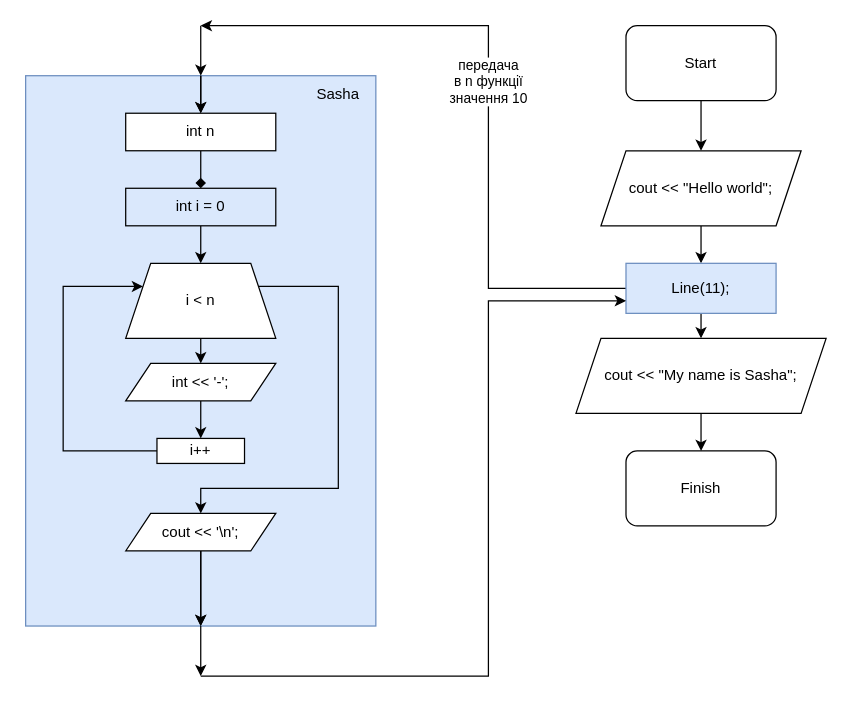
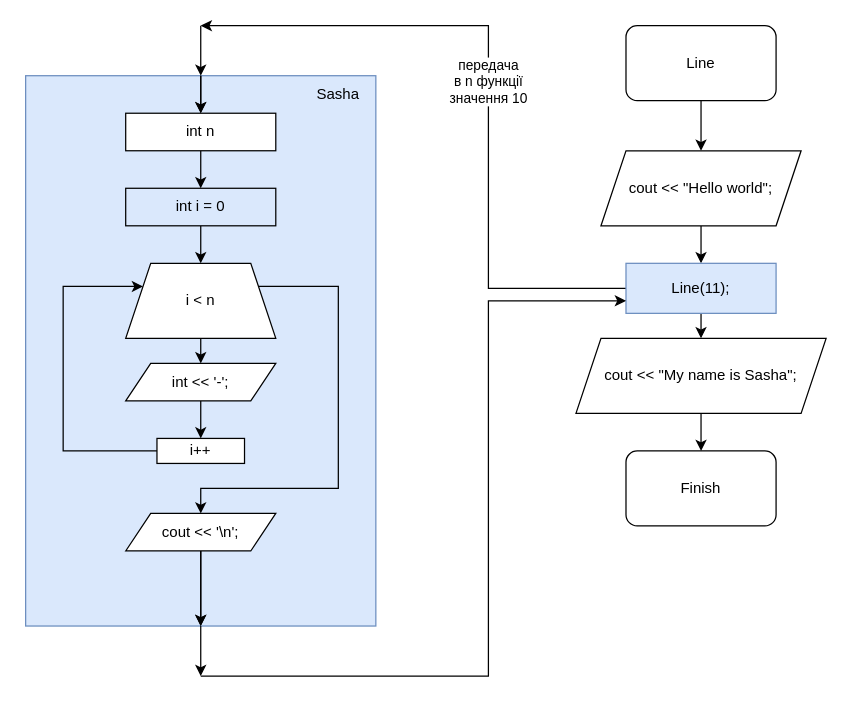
  <mxCell id="0" />
  <mxCell id="1" parent="0" />
  <mxCell id="2" value="" style="rounded=0;whiteSpace=wrap;html=1;fillColor=#dae8fc;strokeColor=#6c8ebf;" vertex="1" parent="1"><mxGeometry x="20" y="60" width="280" height="440" as="geometry" /></mxCell>
  <mxCell id="3" style="edgeStyle=orthogonalEdgeStyle;rounded=0;orthogonalLoop=1;jettySize=auto;html=1;exitX=0.5;exitY=1;exitDx=0;exitDy=0;" edge="1" parent="1" source="4" target="26"><mxGeometry relative="1" as="geometry"><mxPoint x="560" y="120" as="targetPoint" /></mxGeometry></mxCell>
- <mxCell id="4" value="Start" style="rounded=1;whiteSpace=wrap;html=1;" vertex="1" parent="1"><mxGeometry x="500" y="20" width="120" height="60" as="geometry" /></mxCell>
+ <mxCell id="4" value="Line" style="rounded=1;whiteSpace=wrap;html=1;" vertex="1" parent="1"><mxGeometry x="500" y="20" width="120" height="60" as="geometry" /></mxCell>
  <mxCell id="5" value="Finish" style="rounded=1;whiteSpace=wrap;html=1;" vertex="1" parent="1"><mxGeometry x="500" y="360" width="120" height="60" as="geometry" /></mxCell>
  <mxCell id="6" style="edgeStyle=orthogonalEdgeStyle;rounded=0;orthogonalLoop=1;jettySize=auto;html=1;exitX=0.5;exitY=1;exitDx=0;exitDy=0;" edge="1" parent="1" source="2"><mxGeometry relative="1" as="geometry"><mxPoint x="160" y="540" as="targetPoint" /></mxGeometry></mxCell>
  <mxCell id="7" style="edgeStyle=orthogonalEdgeStyle;rounded=0;orthogonalLoop=1;jettySize=auto;html=1;exitX=0.5;exitY=0;exitDx=0;exitDy=0;entryX=0.5;entryY=0;entryDx=0;entryDy=0;" edge="1" parent="1" source="2" target="11"><mxGeometry relative="1" as="geometry" /></mxCell>
  <mxCell id="8" style="edgeStyle=orthogonalEdgeStyle;rounded=0;orthogonalLoop=1;jettySize=auto;html=1;exitX=0.5;exitY=0;exitDx=0;exitDy=0;entryX=0.5;entryY=0;entryDx=0;entryDy=0;" edge="1" parent="1" source="2" target="11"><mxGeometry relative="1" as="geometry" /></mxCell>
  <mxCell id="9" value="" style="endArrow=classic;html=1;rounded=0;entryX=0.5;entryY=0;entryDx=0;entryDy=0;" edge="1" parent="1" target="2"><mxGeometry width="50" height="50" relative="1" as="geometry"><mxPoint x="160" y="20" as="sourcePoint" /><mxPoint x="420" y="300" as="targetPoint" /></mxGeometry></mxCell>
- <mxCell id="10" style="edgeStyle=orthogonalEdgeStyle;rounded=0;orthogonalLoop=1;jettySize=auto;html=1;exitX=0.5;exitY=1;exitDx=0;exitDy=0;endArrow=diamond;" edge="1" parent="1" source="11" target="13"><mxGeometry relative="1" as="geometry"><mxPoint x="380" y="170" as="targetPoint" /></mxGeometry></mxCell>
+ <mxCell id="10" style="edgeStyle=orthogonalEdgeStyle;rounded=0;orthogonalLoop=1;jettySize=auto;html=1;exitX=0.5;exitY=1;exitDx=0;exitDy=0;" edge="1" parent="1" source="11" target="13"><mxGeometry relative="1" as="geometry"><mxPoint x="380" y="170" as="targetPoint" /></mxGeometry></mxCell>
  <mxCell id="11" value="int n" style="rounded=0;whiteSpace=wrap;html=1;" vertex="1" parent="1"><mxGeometry x="100" y="90" width="120" height="30" as="geometry" /></mxCell>
  <mxCell id="12" style="edgeStyle=orthogonalEdgeStyle;rounded=0;orthogonalLoop=1;jettySize=auto;html=1;exitX=0.5;exitY=1;exitDx=0;exitDy=0;entryX=0.5;entryY=0;entryDx=0;entryDy=0;" edge="1" parent="1" source="13" target="16"><mxGeometry relative="1" as="geometry" /></mxCell>
  <mxCell id="13" value="int i = 0" style="rounded=0;whiteSpace=wrap;html=1;fillColor=#dae8fc;" vertex="1" parent="1"><mxGeometry x="100" y="150" width="120" height="30" as="geometry" /></mxCell>
  <mxCell id="14" style="edgeStyle=orthogonalEdgeStyle;rounded=0;orthogonalLoop=1;jettySize=auto;html=1;exitX=0.5;exitY=1;exitDx=0;exitDy=0;entryX=0.5;entryY=0;entryDx=0;entryDy=0;" edge="1" parent="1" source="16" target="18"><mxGeometry relative="1" as="geometry" /></mxCell>
  <mxCell id="15" style="edgeStyle=orthogonalEdgeStyle;rounded=0;orthogonalLoop=1;jettySize=auto;html=1;exitX=1;exitY=0.25;exitDx=0;exitDy=0;entryX=0.5;entryY=0;entryDx=0;entryDy=0;" edge="1" parent="1" source="16" target="23"><mxGeometry relative="1" as="geometry"><Array as="points"><mxPoint x="270" y="229" /><mxPoint x="270" y="390" /><mxPoint x="160" y="390" /></Array></mxGeometry></mxCell>
  <mxCell id="16" value="i &amp;lt; n" style="shape=trapezoid;perimeter=trapezoidPerimeter;whiteSpace=wrap;html=1;fixedSize=1;" vertex="1" parent="1"><mxGeometry x="100" y="210" width="120" height="60" as="geometry" /></mxCell>
  <mxCell id="17" style="edgeStyle=orthogonalEdgeStyle;rounded=0;orthogonalLoop=1;jettySize=auto;html=1;exitX=0.5;exitY=1;exitDx=0;exitDy=0;entryX=0.5;entryY=0;entryDx=0;entryDy=0;" edge="1" parent="1" source="18" target="20"><mxGeometry relative="1" as="geometry" /></mxCell>
  <mxCell id="18" value="int &amp;lt;&amp;lt; '-';" style="shape=parallelogram;perimeter=parallelogramPerimeter;whiteSpace=wrap;html=1;fixedSize=1;" vertex="1" parent="1"><mxGeometry x="100" y="290" width="120" height="30" as="geometry" /></mxCell>
  <mxCell id="19" style="edgeStyle=orthogonalEdgeStyle;rounded=0;orthogonalLoop=1;jettySize=auto;html=1;exitX=0;exitY=0.5;exitDx=0;exitDy=0;entryX=0;entryY=0.25;entryDx=0;entryDy=0;" edge="1" parent="1" source="20" target="16"><mxGeometry relative="1" as="geometry"><Array as="points"><mxPoint x="50" y="360" /><mxPoint x="50" y="229" /></Array></mxGeometry></mxCell>
  <mxCell id="20" value="i++" style="rounded=0;whiteSpace=wrap;html=1;" vertex="1" parent="1"><mxGeometry x="125" y="350" width="70" height="20" as="geometry" /></mxCell>
  <mxCell id="21" style="edgeStyle=orthogonalEdgeStyle;rounded=0;orthogonalLoop=1;jettySize=auto;html=1;exitX=0.5;exitY=1;exitDx=0;exitDy=0;entryX=0.5;entryY=1;entryDx=0;entryDy=0;" edge="1" parent="1" source="23" target="2"><mxGeometry relative="1" as="geometry"><Array as="points"><mxPoint x="160" y="470" /><mxPoint x="160" y="470" /></Array></mxGeometry></mxCell>
  <mxCell id="22" style="edgeStyle=orthogonalEdgeStyle;rounded=0;orthogonalLoop=1;jettySize=auto;html=1;exitX=0.5;exitY=1;exitDx=0;exitDy=0;entryX=0.5;entryY=1;entryDx=0;entryDy=0;" edge="1" parent="1" source="23" target="2"><mxGeometry relative="1" as="geometry"><Array as="points"><mxPoint x="160" y="470" /><mxPoint x="160" y="470" /></Array></mxGeometry></mxCell>
  <mxCell id="23" value="cout &amp;lt;&amp;lt; '\n';" style="shape=parallelogram;perimeter=parallelogramPerimeter;whiteSpace=wrap;html=1;fixedSize=1;" vertex="1" parent="1"><mxGeometry x="100" y="410" width="120" height="30" as="geometry" /></mxCell>
  <mxCell id="24" value="Sasha" style="text;html=1;strokeColor=none;fillColor=none;align=center;verticalAlign=middle;whiteSpace=wrap;rounded=0;" vertex="1" parent="1"><mxGeometry x="240" y="60" width="60" height="30" as="geometry" /></mxCell>
  <mxCell id="25" style="edgeStyle=orthogonalEdgeStyle;rounded=0;orthogonalLoop=1;jettySize=auto;html=1;exitX=0.5;exitY=1;exitDx=0;exitDy=0;entryX=0.5;entryY=0;entryDx=0;entryDy=0;" edge="1" parent="1" source="26" target="31"><mxGeometry relative="1" as="geometry" /></mxCell>
  <mxCell id="26" value="cout &amp;lt;&amp;lt; &quot;Hello world&quot;;" style="shape=parallelogram;perimeter=parallelogramPerimeter;whiteSpace=wrap;html=1;fixedSize=1;" vertex="1" parent="1"><mxGeometry x="480" y="120" width="160" height="60" as="geometry" /></mxCell>
  <mxCell id="27" style="edgeStyle=orthogonalEdgeStyle;rounded=0;orthogonalLoop=1;jettySize=auto;html=1;exitX=0.5;exitY=1;exitDx=0;exitDy=0;entryX=0.5;entryY=0;entryDx=0;entryDy=0;" edge="1" parent="1" source="28" target="5"><mxGeometry relative="1" as="geometry" /></mxCell>
  <mxCell id="28" value="cout &amp;lt;&amp;lt; &quot;My name is Sasha&quot;;" style="shape=parallelogram;perimeter=parallelogramPerimeter;whiteSpace=wrap;html=1;fixedSize=1;" vertex="1" parent="1"><mxGeometry x="460" y="270" width="200" height="60" as="geometry" /></mxCell>
  <mxCell id="29" style="edgeStyle=orthogonalEdgeStyle;rounded=0;orthogonalLoop=1;jettySize=auto;html=1;exitX=0.5;exitY=1;exitDx=0;exitDy=0;entryX=0.5;entryY=0;entryDx=0;entryDy=0;" edge="1" parent="1" source="31" target="28"><mxGeometry relative="1" as="geometry" /></mxCell>
  <mxCell id="30" value="передача &lt;br&gt;в n функції &lt;br&gt;значення 10" style="edgeStyle=orthogonalEdgeStyle;rounded=0;orthogonalLoop=1;jettySize=auto;html=1;exitX=0;exitY=0.5;exitDx=0;exitDy=0;" edge="1" parent="1" source="31"><mxGeometry relative="1" as="geometry"><mxPoint x="160" y="20" as="targetPoint" /><Array as="points"><mxPoint x="390" y="230" /><mxPoint x="390" y="20" /></Array></mxGeometry></mxCell>
  <mxCell id="31" value="Line(11);" style="rounded=0;whiteSpace=wrap;html=1;fillColor=#dae8fc;strokeColor=#6c8ebf;" vertex="1" parent="1"><mxGeometry x="500" y="210" width="120" height="40" as="geometry" /></mxCell>
  <mxCell id="32" value="" style="endArrow=classic;html=1;rounded=0;entryX=0;entryY=0.75;entryDx=0;entryDy=0;" edge="1" parent="1" target="31"><mxGeometry width="50" height="50" relative="1" as="geometry"><mxPoint x="160" y="540" as="sourcePoint" /><mxPoint x="420" y="290" as="targetPoint" /><Array as="points"><mxPoint x="390" y="540" /><mxPoint x="390" y="240" /></Array></mxGeometry></mxCell>
